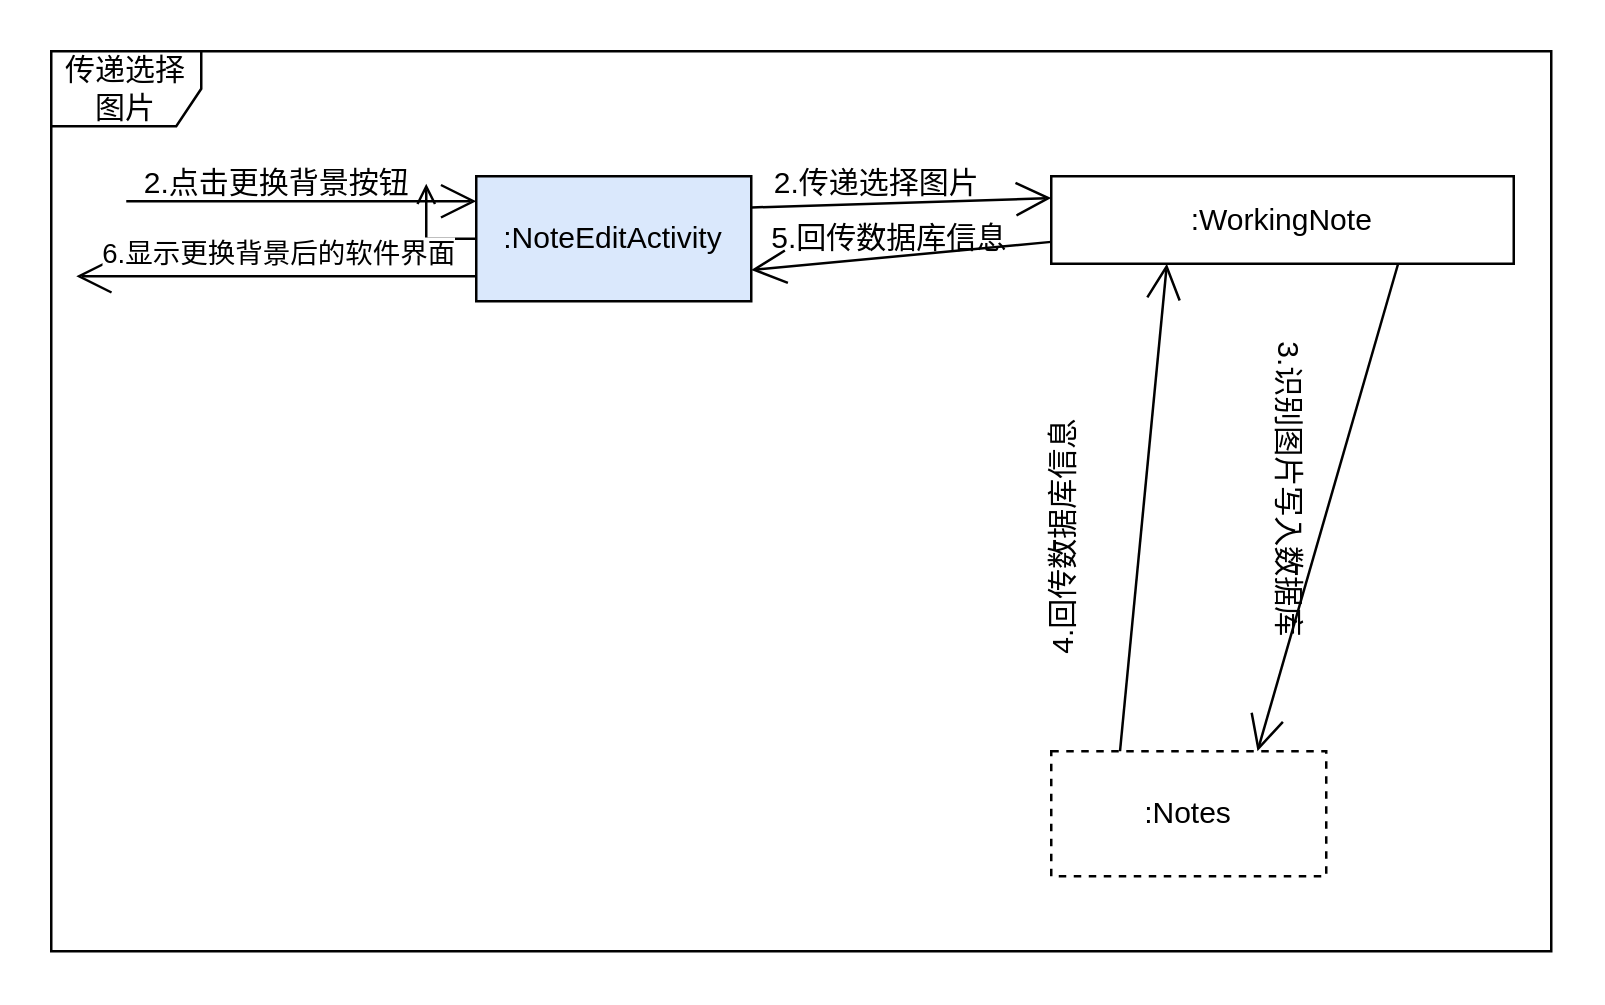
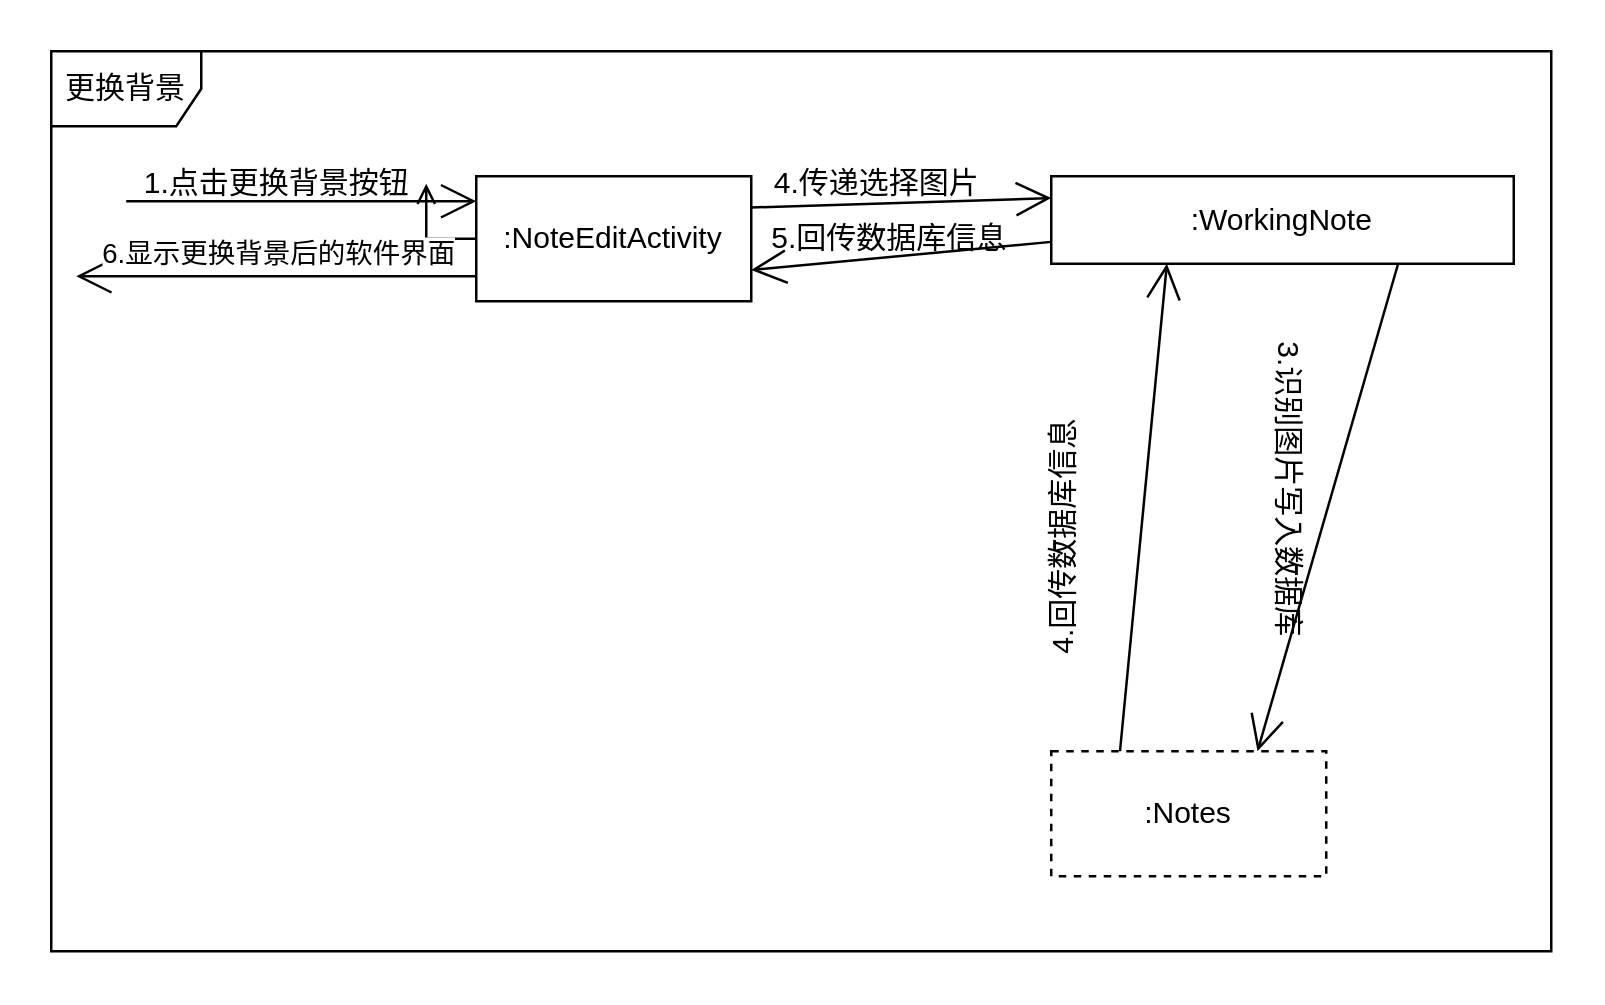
  <mxCell id="0" style=";html=1;" />
  <mxCell id="1" style=";html=1;" parent="0" />
- <mxCell id="2" value="传递选择图片" style="shape=umlFrame;whiteSpace=wrap;html=1;pointerEvents=0;" parent="1" vertex="1"><mxGeometry x="20" y="20" width="600" height="360" as="geometry" /></mxCell>
+ <mxCell id="2" value="更换背景" style="shape=umlFrame;whiteSpace=wrap;html=1;pointerEvents=0;" parent="1" vertex="1"><mxGeometry x="20" y="20" width="600" height="360" as="geometry" /></mxCell>
  <mxCell id="3" value="" style="edgeStyle=orthogonalEdgeStyle;rounded=0;orthogonalLoop=1;jettySize=auto;html=1;endArrow=open;" edge="1" parent="1" source="4" target="6"><mxGeometry relative="1" as="geometry" /></mxCell>
- <mxCell id="4" value=":NoteEditActivity" style="html=1;whiteSpace=wrap;fillColor=#dae8fc;" parent="1" vertex="1"><mxGeometry x="190" y="70" width="110" height="50" as="geometry" /></mxCell>
+ <mxCell id="4" value=":NoteEditActivity" style="html=1;whiteSpace=wrap;" parent="1" vertex="1"><mxGeometry x="190" y="70" width="110" height="50" as="geometry" /></mxCell>
  <mxCell id="5" value="" style="endArrow=open;endFill=1;endSize=12;html=1;rounded=0;" parent="1" edge="1"><mxGeometry width="160" relative="1" as="geometry"><mxPoint x="50" y="80" as="sourcePoint" /><mxPoint x="190" y="80" as="targetPoint" /></mxGeometry></mxCell>
- <mxCell id="6" value="2.点击更换背景按钮" style="text;html=1;align=center;verticalAlign=middle;resizable=0;points=[];autosize=1;strokeColor=none;fillColor=none;" parent="1" vertex="1"><mxGeometry x="45" y="58" width="130" height="30" as="geometry" /></mxCell>
+ <mxCell id="6" value="1.点击更换背景按钮" style="text;html=1;align=center;verticalAlign=middle;resizable=0;points=[];autosize=1;strokeColor=none;fillColor=none;" parent="1" vertex="1"><mxGeometry x="45" y="58" width="130" height="30" as="geometry" /></mxCell>
  <mxCell id="7" value="" style="endArrow=open;endFill=1;endSize=12;html=1;rounded=0;" parent="1" edge="1"><mxGeometry width="160" relative="1" as="geometry"><mxPoint x="190" y="110" as="sourcePoint" /><mxPoint x="30" y="110" as="targetPoint" /></mxGeometry></mxCell>
  <mxCell id="8" value="6.显示更换背景后的软件界面" style="edgeLabel;html=1;align=center;verticalAlign=middle;resizable=0;points=[];" parent="7" vertex="1" connectable="0"><mxGeometry x="0.209" y="1" relative="1" as="geometry"><mxPoint x="17" y="-11" as="offset" /></mxGeometry></mxCell>
  <mxCell id="9" value="" style="endArrow=open;endFill=1;endSize=12;html=1;rounded=0;entryX=0;entryY=0.25;entryDx=0;entryDy=0;exitX=1;exitY=0.25;exitDx=0;exitDy=0;" parent="1" source="4" target="10" edge="1"><mxGeometry width="160" relative="1" as="geometry"><mxPoint x="300" y="94.57" as="sourcePoint" /><mxPoint x="460" y="94.57" as="targetPoint" /></mxGeometry></mxCell>
  <mxCell id="10" value=":WorkingNote" style="html=1;whiteSpace=wrap;" parent="1" vertex="1"><mxGeometry x="420" y="70" width="185" height="35" as="geometry" /></mxCell>
- <mxCell id="11" value="2.传递选择图片" style="text;html=1;align=center;verticalAlign=middle;resizable=0;points=[];autosize=1;strokeColor=none;fillColor=none;" parent="1" vertex="1"><mxGeometry x="295" y="58" width="110" height="30" as="geometry" /></mxCell>
+ <mxCell id="11" value="4.传递选择图片" style="text;html=1;align=center;verticalAlign=middle;resizable=0;points=[];autosize=1;strokeColor=none;fillColor=none;" parent="1" vertex="1"><mxGeometry x="295" y="58" width="110" height="30" as="geometry" /></mxCell>
  <mxCell id="12" value="" style="endArrow=open;endFill=1;endSize=12;html=1;rounded=0;exitX=0;exitY=0.75;exitDx=0;exitDy=0;entryX=1;entryY=0.75;entryDx=0;entryDy=0;" parent="1" source="10" target="4" edge="1"><mxGeometry width="160" relative="1" as="geometry"><mxPoint x="290" y="150" as="sourcePoint" /><mxPoint x="450" y="150" as="targetPoint" /></mxGeometry></mxCell>
  <mxCell id="13" value=":Notes" style="html=1;whiteSpace=wrap;dashed=1;" parent="1" vertex="1"><mxGeometry x="420" y="300" width="110" height="50" as="geometry" /></mxCell>
  <mxCell id="14" value="" style="endArrow=open;endFill=1;endSize=12;html=1;rounded=0;exitX=0.75;exitY=1;exitDx=0;exitDy=0;entryX=0.75;entryY=0;entryDx=0;entryDy=0;" parent="1" source="10" target="13" edge="1"><mxGeometry width="160" relative="1" as="geometry"><mxPoint x="240" y="240" as="sourcePoint" /><mxPoint x="400" y="240" as="targetPoint" /></mxGeometry></mxCell>
  <mxCell id="15" value="3.识别图片写入数据库" style="text;html=1;align=center;verticalAlign=middle;resizable=0;points=[];autosize=1;strokeColor=none;fillColor=none;rotation=90;" parent="1" vertex="1"><mxGeometry x="445" y="180" width="140" height="30" as="geometry" /></mxCell>
  <mxCell id="16" value="" style="endArrow=open;endFill=1;endSize=12;html=1;rounded=0;exitX=0.25;exitY=0;exitDx=0;exitDy=0;entryX=0.25;entryY=1;entryDx=0;entryDy=0;" parent="1" source="13" target="10" edge="1"><mxGeometry width="160" relative="1" as="geometry"><mxPoint x="340" y="190" as="sourcePoint" /><mxPoint x="500" y="190" as="targetPoint" /></mxGeometry></mxCell>
  <mxCell id="17" value="4.回传数据库信息" style="text;html=1;align=center;verticalAlign=middle;resizable=0;points=[];autosize=1;strokeColor=none;fillColor=none;rotation=-90;" parent="1" vertex="1"><mxGeometry x="365" y="200" width="120" height="30" as="geometry" /></mxCell>
  <mxCell id="18" value="5.回传数据库信息" style="text;html=1;align=center;verticalAlign=middle;resizable=0;points=[];autosize=1;strokeColor=none;fillColor=none;" parent="1" vertex="1"><mxGeometry x="300" y="80" width="110" height="30" as="geometry" /></mxCell>
